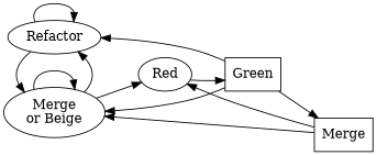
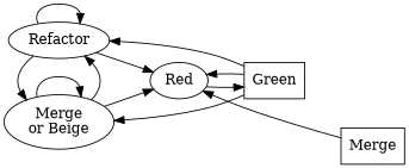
  digraph {
    rankdir=LR
    n1 [label="Merge\nor Beige"]
    n2 [label=Refactor]
    n3 [label=Red]
    n4 [label=Green shape=box]
    n5 [label=Merge shape=box]
    subgraph sub_1 {
      rank=same
      n1
      n2
    }
    n1 -> n1
    n1 -> n2
    n1 -> n3
    n2 -> n1
    n2 -> n2
+   n2 -> n3
    n3 -> n4
    n4 -> n1
    n4 -> n2
-   n4 -> n5
-   n5 -> n1 [constraint=false]
+   n4 -> n3
    n5 -> n3
  }
